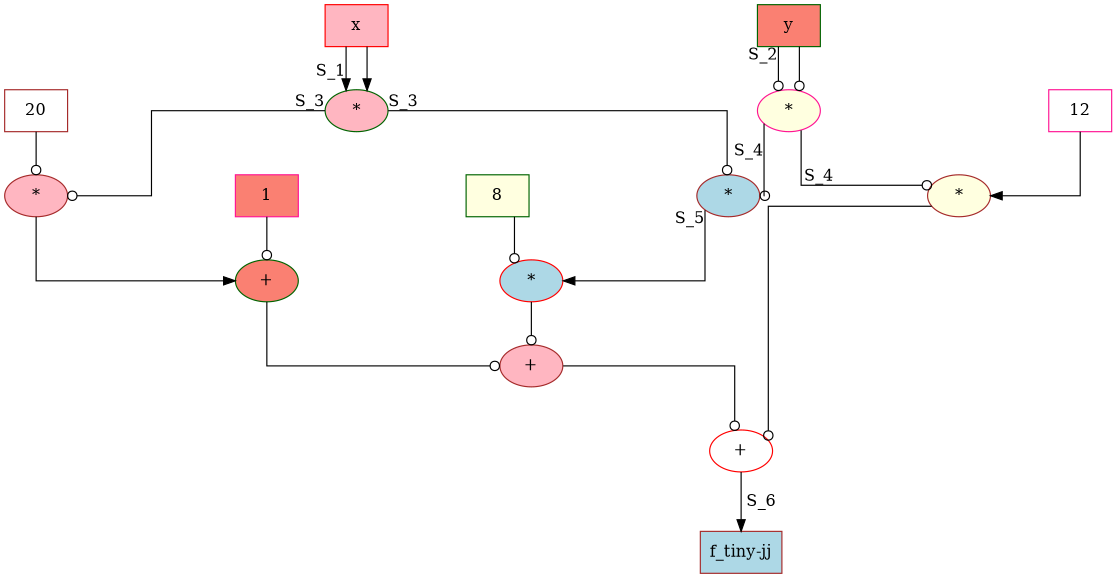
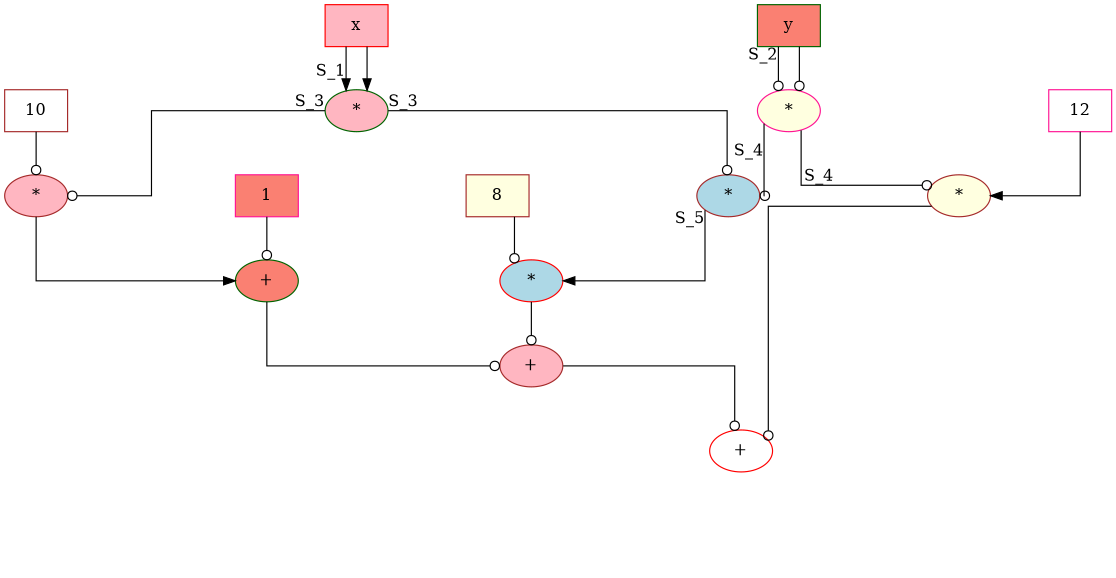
  digraph {
    forcelabels=true
    nodesep=2.0
    splines=ortho
    node [color=brown fillcolor=lightpink style=filled]
    edge [arrowhead=odot]
    n1 [color=red label=x shape=box]
    n2 [color=darkgreen label="*"]
    n3 [label="*"]
    n4 [fillcolor=lightblue label="*"]
    n5 [color=darkgreen fillcolor=salmon label="+"]
    n6 [color=red fillcolor=lightblue label="*"]
    n7 [label="+"]
    n8 [color=darkgreen fillcolor=salmon label=y shape=box]
    n9 [color=deeppink fillcolor=lightyellow label="*"]
    n10 [fillcolor=lightyellow label="*"]
    n11 [color=red fillcolor=white label="+"]
-   n12 [fillcolor=lightblue label="f_tiny-jj" shape=box]
-   n13 [fillcolor=white label=20 shape=box]
+   n13 [fillcolor=white label=10 shape=box]
    n14 [color=deeppink fillcolor=white label=12 shape=box]
    n15 [color=deeppink fillcolor=salmon label=1 shape=box]
-   n16 [color=darkgreen fillcolor=lightyellow label=8 shape=box]
+   n16 [fillcolor=lightyellow label=8 shape=box]
    n1 -> n2 [arrowhead=normal xlabel=S_1]
    n1 -> n2 [arrowhead=normal]
    n2 -> n3 [labeldistance=2 taillabel=S_3]
    n2 -> n4 [labeldistance=4 taillabel=S_3]
    n3 -> n5 [arrowhead=normal]
    n4 -> n6 [arrowhead=normal labeldistance=4 taillabel=S_5]
    n5 -> n7
    n6 -> n7
    n7 -> n11
    n8 -> n9 [xlabel=S_2]
    n8 -> n9
    n9 -> n4 [xlabel=S_4]
    n9 -> n10 [xlabel=S_4]
    n10 -> n11
-   n11 -> n12 [arrowhead=normal label=" S_6" labeldistance=2]
    n13 -> n3
    n14 -> n10 [arrowhead=normal]
    n15 -> n5
    n16 -> n6
  }
